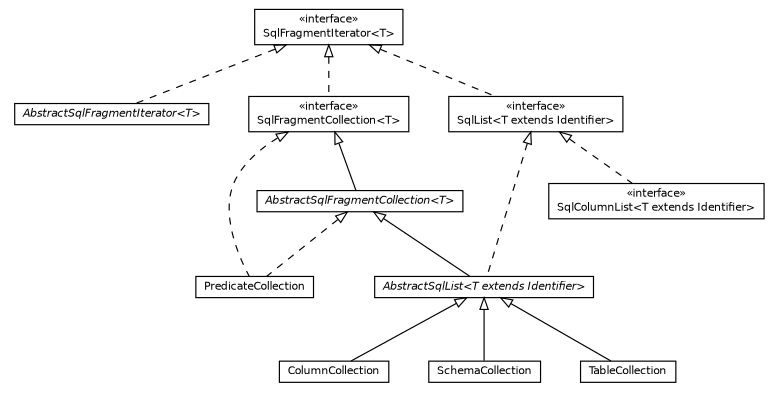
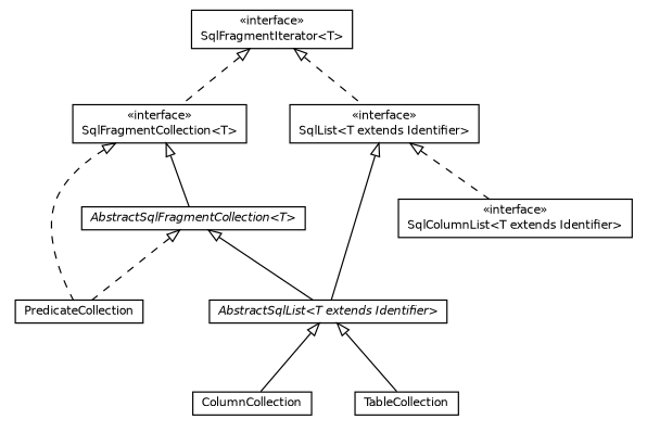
  digraph {
    nodesep=0.25
    ranksep=0.5
    node [fontcolor=black fontname=Helvetica fontsize=9.0 shape=plaintext]
    edge [arrowtail=empty dir=back fontname=Helvetica fontsize=10 headport=p labelfontname=Helvetica labelfontsize=10 tailport=p style=dashed]
    n1 [label=<<table title="net.ljcomputing.sql.collection.AbstractSqlFragmentCollection" border="0" cellborder="1" cellspacing="0" cellpadding="2" port="p" href="./AbstractSqlFragmentCollection.html"> 		<tr><td><table border="0" cellspacing="0" cellpadding="1"> <tr><td align="center" balign="center"><font face="Helvetica-Oblique"> AbstractSqlFragmentCollection&lt;T&gt; </font></td></tr> 		</table></td></tr> 		</table>>]
    n2 [label=<<table title="net.ljcomputing.sql.collection.AbstractSqlList" border="0" cellborder="1" cellspacing="0" cellpadding="2" port="p" href="./AbstractSqlList.html"> 		<tr><td><table border="0" cellspacing="0" cellpadding="1"> <tr><td align="center" balign="center"><font face="Helvetica-Oblique"> AbstractSqlList&lt;T extends Identifier&gt; </font></td></tr> 		</table></td></tr> 		</table>>]
    n3 [label=<<table title="net.ljcomputing.sql.collection.PredicateCollection" border="0" cellborder="1" cellspacing="0" cellpadding="2" port="p" href="./PredicateCollection.html"> 		<tr><td><table border="0" cellspacing="0" cellpadding="1"> <tr><td align="center" balign="center"> PredicateCollection </td></tr> 		</table></td></tr> 		</table>>]
    n4 [label=<<table title="net.ljcomputing.sql.collection.ColumnCollection" border="0" cellborder="1" cellspacing="0" cellpadding="2" port="p" href="./ColumnCollection.html"> 		<tr><td><table border="0" cellspacing="0" cellpadding="1"> <tr><td align="center" balign="center"> ColumnCollection </td></tr> 		</table></td></tr> 		</table>>]
-   n5 [label=<<table title="net.ljcomputing.sql.collection.SchemaCollection" border="0" cellborder="1" cellspacing="0" cellpadding="2" port="p" href="./SchemaCollection.html"> 		<tr><td><table border="0" cellspacing="0" cellpadding="1"> <tr><td align="center" balign="center"> SchemaCollection </td></tr> 		</table></td></tr> 		</table>>]
    n6 [label=<<table title="net.ljcomputing.sql.collection.TableCollection" border="0" cellborder="1" cellspacing="0" cellpadding="2" port="p" href="./TableCollection.html"> 		<tr><td><table border="0" cellspacing="0" cellpadding="1"> <tr><td align="center" balign="center"> TableCollection </td></tr> 		</table></td></tr> 		</table>>]
    n7 [label=<<table title="net.ljcomputing.sql.collection.SqlFragmentIterator" border="0" cellborder="1" cellspacing="0" cellpadding="2" port="p" href="./SqlFragmentIterator.html"> 		<tr><td><table border="0" cellspacing="0" cellpadding="1"> <tr><td align="center" balign="center"> &#171;interface&#187; </td></tr> <tr><td align="center" balign="center"> SqlFragmentIterator&lt;T&gt; </td></tr> 		</table></td></tr> 		</table>>]
-   n8 [label=<<table title="net.ljcomputing.sql.collection.AbstractSqlFragmentIterator" border="0" cellborder="1" cellspacing="0" cellpadding="2" port="p" href="./AbstractSqlFragmentIterator.html"> 		<tr><td><table border="0" cellspacing="0" cellpadding="1"> <tr><td align="center" balign="center"><font face="Helvetica-Oblique"> AbstractSqlFragmentIterator&lt;T&gt; </font></td></tr> 		</table></td></tr> 		</table>>]
    n9 [label=<<table title="net.ljcomputing.sql.collection.SqlFragmentCollection" border="0" cellborder="1" cellspacing="0" cellpadding="2" port="p" href="./SqlFragmentCollection.html"> 		<tr><td><table border="0" cellspacing="0" cellpadding="1"> <tr><td align="center" balign="center"> &#171;interface&#187; </td></tr> <tr><td align="center" balign="center"> SqlFragmentCollection&lt;T&gt; </td></tr> 		</table></td></tr> 		</table>>]
    n10 [label=<<table title="net.ljcomputing.sql.collection.SqlList" border="0" cellborder="1" cellspacing="0" cellpadding="2" port="p" href="./SqlList.html"> 		<tr><td><table border="0" cellspacing="0" cellpadding="1"> <tr><td align="center" balign="center"> &#171;interface&#187; </td></tr> <tr><td align="center" balign="center"> SqlList&lt;T extends Identifier&gt; </td></tr> 		</table></td></tr> 		</table>>]
    n11 [label=<<table title="net.ljcomputing.sql.collection.SqlColumnList" border="0" cellborder="1" cellspacing="0" cellpadding="2" port="p" href="./SqlColumnList.html"> 		<tr><td><table border="0" cellspacing="0" cellpadding="1"> <tr><td align="center" balign="center"> &#171;interface&#187; </td></tr> <tr><td align="center" balign="center"> SqlColumnList&lt;T extends Identifier&gt; </td></tr> 		</table></td></tr> 		</table>>]
    n1 -> n2 [style=""]
    n1 -> n3
    n2 -> n4 [style=""]
-   n2 -> n5 [style=""]
    n2 -> n6 [style=""]
-   n7 -> n8
    n7 -> n9
    n7 -> n10
    n9 -> n1 [style=solid]
    n9 -> n3
-   n10 -> n2
+   n10 -> n2 [style=solid]
    n10 -> n11
  }
